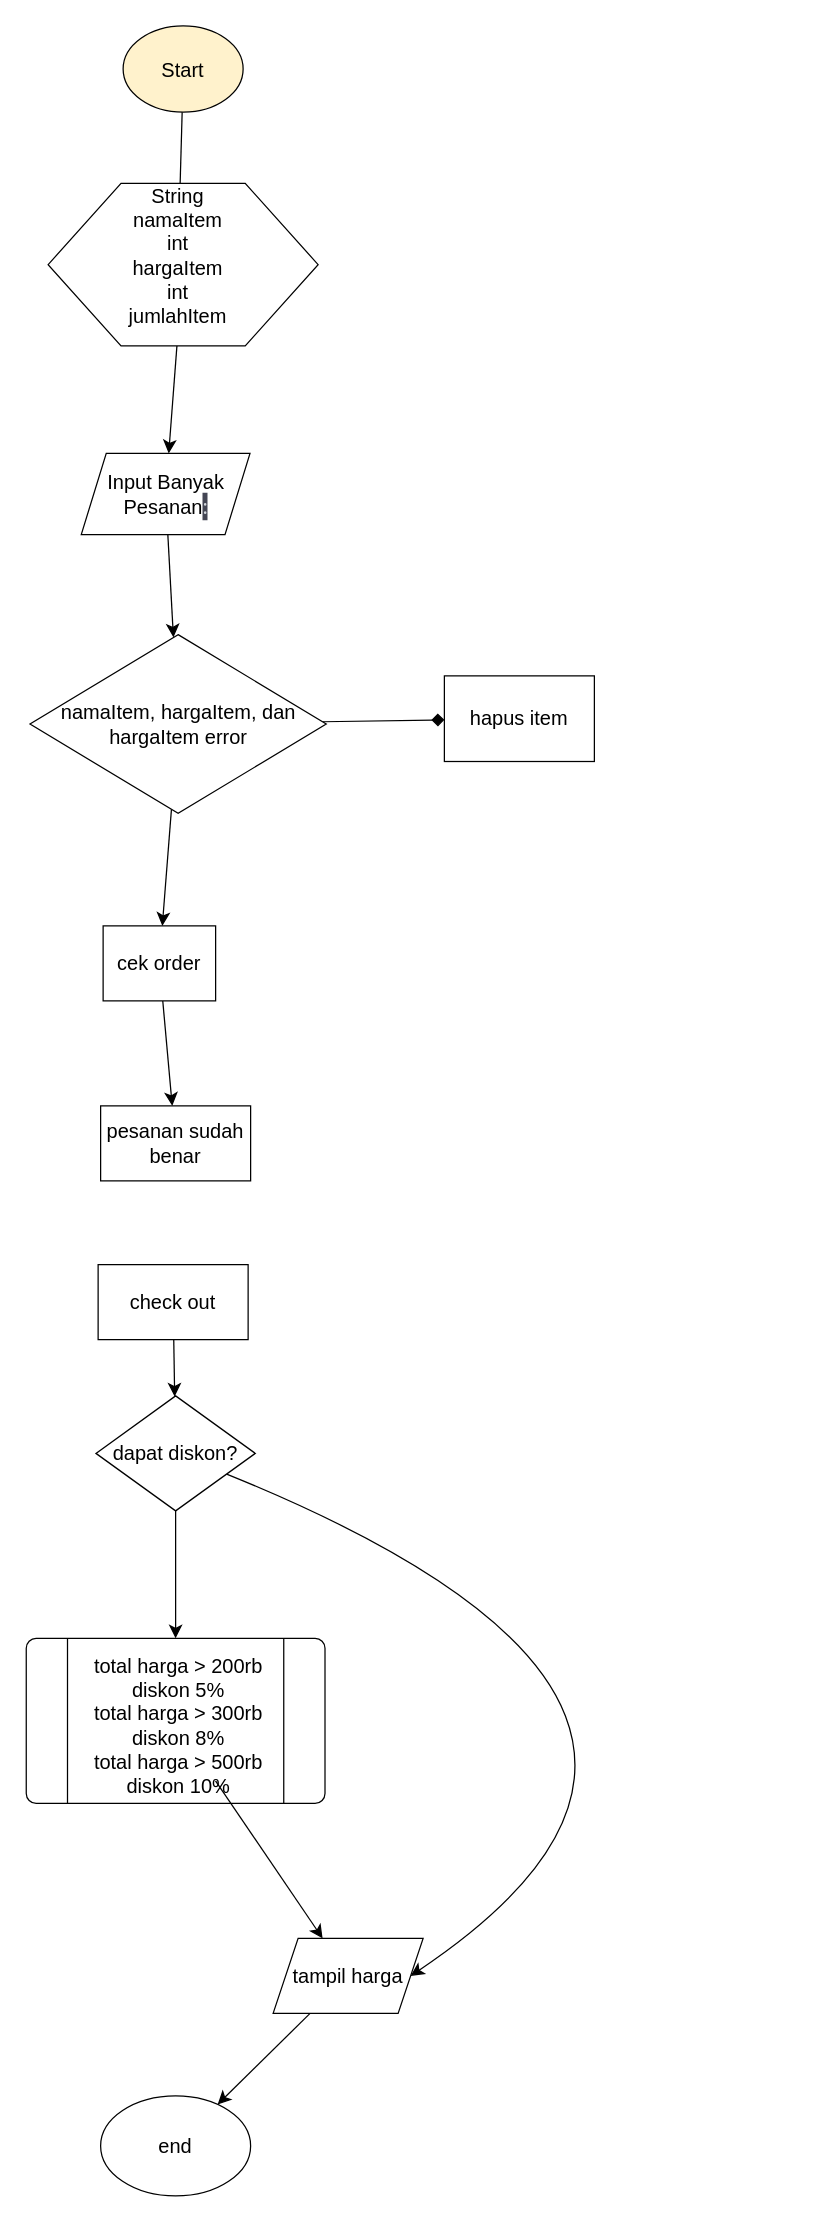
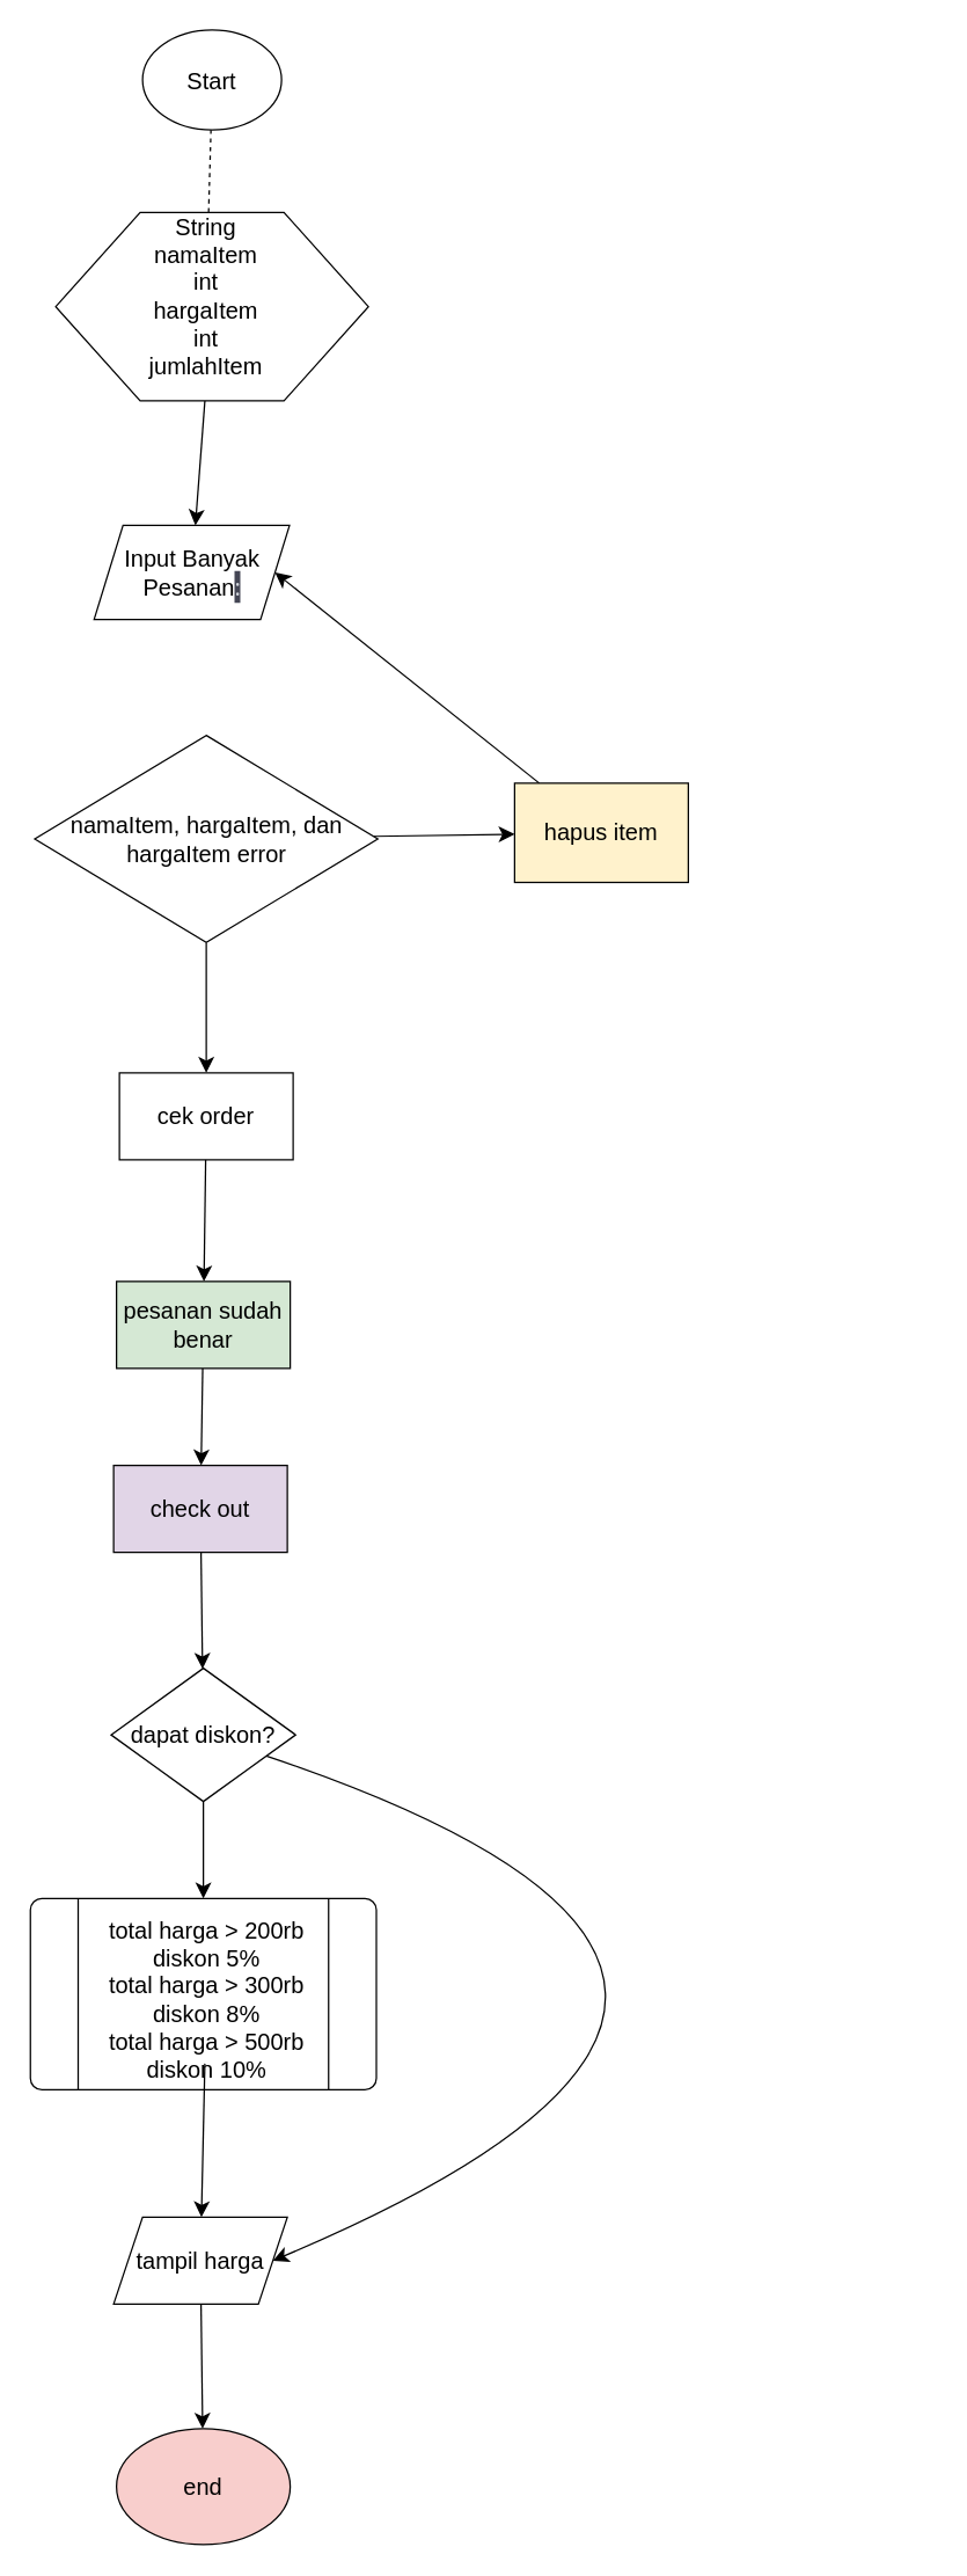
  <mxCell id="0" />
  <mxCell id="1" parent="0" />
- <mxCell id="2" value="" style="edgeStyle=none;curved=1;rounded=0;orthogonalLoop=1;jettySize=auto;html=1;fontSize=12;startSize=8;endSize=8;" edge="1" parent="1" source="3" target="8"><mxGeometry relative="1" as="geometry" /></mxCell>
- <mxCell id="3" value="Start" style="ellipse;whiteSpace=wrap;html=1;fontSize=16;fillColor=#fff2cc;" vertex="1" parent="1"><mxGeometry x="98" y="20" width="96" height="69" as="geometry" /></mxCell>
- <mxCell id="4" value="" style="edgeStyle=none;curved=1;rounded=0;orthogonalLoop=1;jettySize=auto;html=1;fontSize=12;startSize=8;endSize=8;" edge="1" parent="1" source="5" target="11"><mxGeometry relative="1" as="geometry" /></mxCell>
+ <mxCell id="2" value="" style="edgeStyle=none;curved=1;rounded=0;orthogonalLoop=1;jettySize=auto;html=1;fontSize=12;startSize=8;endSize=8;dashed=1;" edge="1" parent="1" source="3" target="8"><mxGeometry relative="1" as="geometry" /></mxCell>
+ <mxCell id="3" value="Start" style="ellipse;whiteSpace=wrap;html=1;fontSize=16;" vertex="1" parent="1"><mxGeometry x="98" y="20" width="96" height="69" as="geometry" /></mxCell>
  <mxCell id="5" value="Input Banyak Pesanan&lt;span style=&quot;color: rgb(209, 213, 219); font-family: Söhne, ui-sans-serif, system-ui, -apple-system, &amp;quot;Segoe UI&amp;quot;, Roboto, Ubuntu, Cantarell, &amp;quot;Noto Sans&amp;quot;, sans-serif, &amp;quot;Helvetica Neue&amp;quot;, Arial, &amp;quot;Apple Color Emoji&amp;quot;, &amp;quot;Segoe UI Emoji&amp;quot;, &amp;quot;Segoe UI Symbol&amp;quot;, &amp;quot;Noto Color Emoji&amp;quot;; text-align: left; background-color: rgb(68, 70, 84);&quot;&gt;:&lt;/span&gt;" style="shape=parallelogram;perimeter=parallelogramPerimeter;whiteSpace=wrap;html=1;fixedSize=1;fontSize=16;" vertex="1" parent="1"><mxGeometry x="64.5" y="362" width="135" height="65" as="geometry" /></mxCell>
  <mxCell id="6" value="" style="edgeStyle=none;curved=1;rounded=0;orthogonalLoop=1;jettySize=auto;html=1;fontSize=12;startSize=8;endSize=8;" edge="1" parent="1" source="7" target="5"><mxGeometry relative="1" as="geometry" /></mxCell>
  <mxCell id="7" value="" style="verticalLabelPosition=bottom;verticalAlign=top;html=1;shape=hexagon;perimeter=hexagonPerimeter2;arcSize=6;size=0.27;fontSize=16;" vertex="1" parent="1"><mxGeometry x="38" y="146" width="216" height="130" as="geometry" /></mxCell>
  <mxCell id="8" value="String namaItem int hargaItem int jumlahItem" style="text;html=1;strokeColor=none;fillColor=none;align=center;verticalAlign=middle;whiteSpace=wrap;rounded=0;fontSize=16;" vertex="1" parent="1"><mxGeometry x="112" y="189" width="60" height="30" as="geometry" /></mxCell>
- <mxCell id="9" value="" style="edgeStyle=none;curved=1;rounded=0;orthogonalLoop=1;jettySize=auto;html=1;fontSize=12;startSize=8;endSize=8;endArrow=diamond;" edge="1" parent="1" source="11" target="13"><mxGeometry relative="1" as="geometry" /></mxCell>
+ <mxCell id="9" value="" style="edgeStyle=none;curved=1;rounded=0;orthogonalLoop=1;jettySize=auto;html=1;fontSize=12;startSize=8;endSize=8;" edge="1" parent="1" source="11" target="13"><mxGeometry relative="1" as="geometry" /></mxCell>
  <mxCell id="10" value="" style="edgeStyle=none;curved=1;rounded=0;orthogonalLoop=1;jettySize=auto;html=1;fontSize=12;startSize=8;endSize=8;" edge="1" parent="1" source="11" target="15"><mxGeometry relative="1" as="geometry" /></mxCell>
  <mxCell id="11" value="namaItem, hargaItem, dan hargaItem error" style="rhombus;whiteSpace=wrap;html=1;fontSize=16;" vertex="1" parent="1"><mxGeometry x="23.5" y="507" width="237" height="143" as="geometry" /></mxCell>
- <mxCell id="13" value="hapus item" style="rounded=0;whiteSpace=wrap;html=1;fontSize=16;" vertex="1" parent="1"><mxGeometry x="355" y="540" width="120" height="68.5" as="geometry" /></mxCell>
+ <mxCell id="12" style="edgeStyle=none;curved=1;rounded=0;orthogonalLoop=1;jettySize=auto;html=1;entryX=1;entryY=0.5;entryDx=0;entryDy=0;fontSize=12;startSize=8;endSize=8;" edge="1" parent="1" source="13" target="5"><mxGeometry relative="1" as="geometry" /></mxCell>
+ <mxCell id="13" value="hapus item" style="rounded=0;whiteSpace=wrap;html=1;fontSize=16;fillColor=#fff2cc;" vertex="1" parent="1"><mxGeometry x="355" y="540" width="120" height="68.5" as="geometry" /></mxCell>
  <mxCell id="14" value="" style="edgeStyle=none;curved=1;rounded=0;orthogonalLoop=1;jettySize=auto;html=1;fontSize=12;startSize=8;endSize=8;" edge="1" parent="1" source="15" target="17"><mxGeometry relative="1" as="geometry" /></mxCell>
- <mxCell id="15" value="cek order" style="rounded=0;whiteSpace=wrap;html=1;fontSize=16;" vertex="1" parent="1"><mxGeometry x="82" y="740" width="90" height="60" as="geometry" /></mxCell>
- <mxCell id="17" value="pesanan sudah benar" style="rounded=0;whiteSpace=wrap;html=1;fontSize=16;" vertex="1" parent="1"><mxGeometry x="80" y="884" width="120" height="60" as="geometry" /></mxCell>
+ <mxCell id="15" value="cek order" style="rounded=0;whiteSpace=wrap;html=1;fontSize=16;" vertex="1" parent="1"><mxGeometry x="82" y="740" width="120" height="60" as="geometry" /></mxCell>
+ <mxCell id="16" value="" style="edgeStyle=none;curved=1;rounded=0;orthogonalLoop=1;jettySize=auto;html=1;fontSize=12;startSize=8;endSize=8;" edge="1" parent="1" source="17" target="19"><mxGeometry relative="1" as="geometry" /></mxCell>
+ <mxCell id="17" value="pesanan sudah benar" style="rounded=0;whiteSpace=wrap;html=1;fontSize=16;fillColor=#d5e8d4;" vertex="1" parent="1"><mxGeometry x="80" y="884" width="120" height="60" as="geometry" /></mxCell>
  <mxCell id="18" value="" style="edgeStyle=none;curved=1;rounded=0;orthogonalLoop=1;jettySize=auto;html=1;fontSize=12;startSize=8;endSize=8;" edge="1" parent="1" source="19" target="22"><mxGeometry relative="1" as="geometry" /></mxCell>
- <mxCell id="19" value="check out" style="rounded=0;whiteSpace=wrap;html=1;fontSize=16;" vertex="1" parent="1"><mxGeometry x="78" y="1011" width="120" height="60" as="geometry" /></mxCell>
+ <mxCell id="19" value="check out" style="rounded=0;whiteSpace=wrap;html=1;fontSize=16;fillColor=#e1d5e7;" vertex="1" parent="1"><mxGeometry x="78" y="1011" width="120" height="60" as="geometry" /></mxCell>
  <mxCell id="20" value="" style="edgeStyle=none;curved=1;rounded=0;orthogonalLoop=1;jettySize=auto;html=1;fontSize=12;startSize=8;endSize=8;" edge="1" parent="1" source="22" target="23"><mxGeometry relative="1" as="geometry" /></mxCell>
  <mxCell id="21" style="edgeStyle=none;curved=1;rounded=0;orthogonalLoop=1;jettySize=auto;html=1;entryX=1;entryY=0.5;entryDx=0;entryDy=0;fontSize=12;startSize=8;endSize=8;" edge="1" parent="1" source="22" target="27"><mxGeometry relative="1" as="geometry"><Array as="points"><mxPoint x="646" y="1367" /></Array></mxGeometry></mxCell>
- <mxCell id="22" value="dapat diskon?" style="rhombus;whiteSpace=wrap;html=1;fontSize=16;" vertex="1" parent="1"><mxGeometry x="76.25" y="1116" width="127.5" height="92" as="geometry" /></mxCell>
+ <mxCell id="22" value="dapat diskon?" style="rhombus;whiteSpace=wrap;html=1;fontSize=16;" vertex="1" parent="1"><mxGeometry x="76.25" y="1151" width="127.5" height="92" as="geometry" /></mxCell>
  <mxCell id="23" value="" style="verticalLabelPosition=bottom;verticalAlign=top;html=1;shape=process;whiteSpace=wrap;rounded=1;size=0.14;arcSize=6;fontSize=16;" vertex="1" parent="1"><mxGeometry x="20.5" y="1310" width="239" height="132" as="geometry" /></mxCell>
  <mxCell id="24" value="" style="edgeStyle=none;curved=1;rounded=0;orthogonalLoop=1;jettySize=auto;html=1;fontSize=12;startSize=8;endSize=8;" edge="1" parent="1" source="25" target="27"><mxGeometry relative="1" as="geometry" /></mxCell>
  <mxCell id="25" value="total harga &amp;gt; 200rb diskon 5%&lt;br&gt;total harga &amp;gt; 300rb diskon 8%&lt;br&gt;total harga &amp;gt; 500rb&lt;br&gt;diskon 10%" style="text;html=1;strokeColor=none;fillColor=none;align=center;verticalAlign=middle;whiteSpace=wrap;rounded=0;fontSize=16;" vertex="1" parent="1"><mxGeometry x="59.5" y="1336" width="165" height="88" as="geometry" /></mxCell>
  <mxCell id="26" value="" style="edgeStyle=none;curved=1;rounded=0;orthogonalLoop=1;jettySize=auto;html=1;fontSize=12;startSize=8;endSize=8;" edge="1" parent="1" source="27" target="28"><mxGeometry relative="1" as="geometry" /></mxCell>
- <mxCell id="27" value="tampil harga" style="shape=parallelogram;perimeter=parallelogramPerimeter;whiteSpace=wrap;html=1;fixedSize=1;fontSize=16;" vertex="1" parent="1"><mxGeometry x="218" y="1550" width="120" height="60" as="geometry" /></mxCell>
- <mxCell id="28" value="end" style="ellipse;whiteSpace=wrap;html=1;fontSize=16;" vertex="1" parent="1"><mxGeometry x="80" y="1676" width="120" height="80" as="geometry" /></mxCell>
+ <mxCell id="27" value="tampil harga" style="shape=parallelogram;perimeter=parallelogramPerimeter;whiteSpace=wrap;html=1;fixedSize=1;fontSize=16;" vertex="1" parent="1"><mxGeometry x="78" y="1530" width="120" height="60" as="geometry" /></mxCell>
+ <mxCell id="28" value="end" style="ellipse;whiteSpace=wrap;html=1;fontSize=16;fillColor=#f8cecc;" vertex="1" parent="1"><mxGeometry x="80" y="1676" width="120" height="80" as="geometry" /></mxCell>
